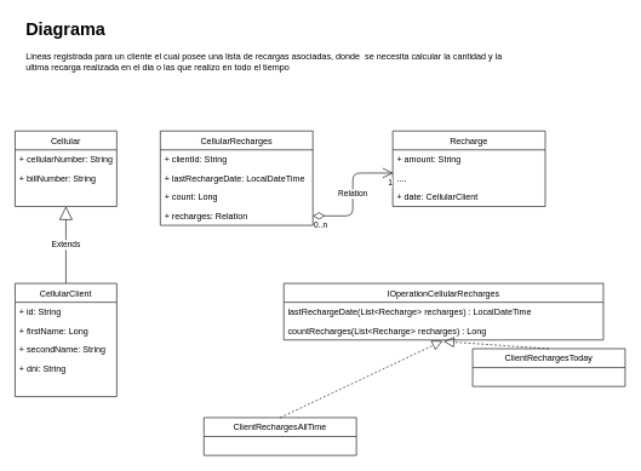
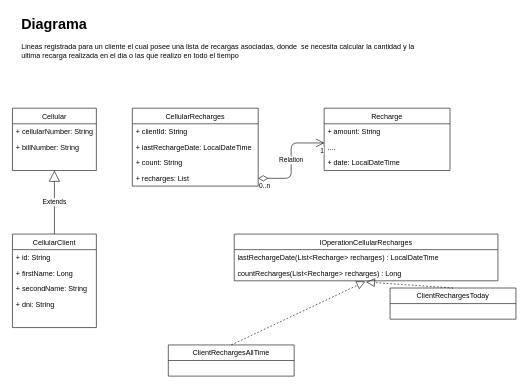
  <mxCell id="0" />
  <mxCell id="1" parent="0" />
  <mxCell id="2" value="CellularClient" style="swimlane;fontStyle=0;childLayout=stackLayout;horizontal=1;startSize=26;fillColor=none;horizontalStack=0;resizeParent=1;resizeParentMax=0;resizeLast=0;collapsible=1;marginBottom=0;" parent="1" vertex="1"><mxGeometry x="20" y="390" width="140" height="156" as="geometry" /></mxCell>
  <mxCell id="3" value="+ id: String" style="text;strokeColor=none;fillColor=none;align=left;verticalAlign=top;spacingLeft=4;spacingRight=4;overflow=hidden;rotatable=0;points=[[0,0.5],[1,0.5]];portConstraint=eastwest;" parent="2" vertex="1"><mxGeometry y="26" width="140" height="26" as="geometry" /></mxCell>
  <mxCell id="4" value="+ firstName: Long" style="text;strokeColor=none;fillColor=none;align=left;verticalAlign=top;spacingLeft=4;spacingRight=4;overflow=hidden;rotatable=0;points=[[0,0.5],[1,0.5]];portConstraint=eastwest;" parent="2" vertex="1"><mxGeometry y="52" width="140" height="26" as="geometry" /></mxCell>
  <mxCell id="5" value="+ secondName: String" style="text;strokeColor=none;fillColor=none;align=left;verticalAlign=top;spacingLeft=4;spacingRight=4;overflow=hidden;rotatable=0;points=[[0,0.5],[1,0.5]];portConstraint=eastwest;" parent="2" vertex="1"><mxGeometry y="78" width="140" height="26" as="geometry" /></mxCell>
  <mxCell id="6" value="+ dni: String" style="text;strokeColor=none;fillColor=none;align=left;verticalAlign=top;spacingLeft=4;spacingRight=4;overflow=hidden;rotatable=0;points=[[0,0.5],[1,0.5]];portConstraint=eastwest;" parent="2" vertex="1"><mxGeometry y="104" width="140" height="26" as="geometry" /></mxCell>
  <mxCell id="7" style="text;strokeColor=none;fillColor=none;align=left;verticalAlign=top;spacingLeft=4;spacingRight=4;overflow=hidden;rotatable=0;points=[[0,0.5],[1,0.5]];portConstraint=eastwest;" parent="2" vertex="1"><mxGeometry y="130" width="140" height="26" as="geometry" /></mxCell>
  <mxCell id="8" value="Cellular" style="swimlane;fontStyle=0;childLayout=stackLayout;horizontal=1;startSize=26;fillColor=none;horizontalStack=0;resizeParent=1;resizeParentMax=0;resizeLast=0;collapsible=1;marginBottom=0;" parent="1" vertex="1"><mxGeometry x="20" y="180" width="140" height="104" as="geometry" /></mxCell>
  <mxCell id="9" value="+ cellularNumber: String" style="text;strokeColor=none;fillColor=none;align=left;verticalAlign=top;spacingLeft=4;spacingRight=4;overflow=hidden;rotatable=0;points=[[0,0.5],[1,0.5]];portConstraint=eastwest;" parent="8" vertex="1"><mxGeometry y="26" width="140" height="26" as="geometry" /></mxCell>
  <mxCell id="10" value="+ billNumber: String" style="text;strokeColor=none;fillColor=none;align=left;verticalAlign=top;spacingLeft=4;spacingRight=4;overflow=hidden;rotatable=0;points=[[0,0.5],[1,0.5]];portConstraint=eastwest;" parent="8" vertex="1"><mxGeometry y="52" width="140" height="26" as="geometry" /></mxCell>
  <mxCell id="11" style="text;strokeColor=none;fillColor=none;align=left;verticalAlign=top;spacingLeft=4;spacingRight=4;overflow=hidden;rotatable=0;points=[[0,0.5],[1,0.5]];portConstraint=eastwest;" parent="8" vertex="1"><mxGeometry y="78" width="140" height="26" as="geometry" /></mxCell>
  <mxCell id="12" value="Extends" style="endArrow=block;endSize=16;endFill=0;html=1;exitX=0.5;exitY=0;exitDx=0;exitDy=0;" parent="1" source="2" target="11" edge="1"><mxGeometry width="160" relative="1" as="geometry"><mxPoint x="30" y="400" as="sourcePoint" /><mxPoint x="190" y="400" as="targetPoint" /></mxGeometry></mxCell>
  <mxCell id="13" value="CellularRecharges" style="swimlane;fontStyle=0;childLayout=stackLayout;horizontal=1;startSize=26;fillColor=none;horizontalStack=0;resizeParent=1;resizeParentMax=0;resizeLast=0;collapsible=1;marginBottom=0;" parent="1" vertex="1"><mxGeometry x="220" y="180" width="210" height="130" as="geometry" /></mxCell>
  <mxCell id="14" value="+ clientId: String" style="text;strokeColor=none;fillColor=none;align=left;verticalAlign=top;spacingLeft=4;spacingRight=4;overflow=hidden;rotatable=0;points=[[0,0.5],[1,0.5]];portConstraint=eastwest;" parent="13" vertex="1"><mxGeometry y="26" width="210" height="26" as="geometry" /></mxCell>
  <mxCell id="15" value="+ lastRechargeDate: LocalDateTime" style="text;strokeColor=none;fillColor=none;align=left;verticalAlign=top;spacingLeft=4;spacingRight=4;overflow=hidden;rotatable=0;points=[[0,0.5],[1,0.5]];portConstraint=eastwest;" parent="13" vertex="1"><mxGeometry y="52" width="210" height="26" as="geometry" /></mxCell>
- <mxCell id="16" value="+ count: Long" style="text;strokeColor=none;fillColor=none;align=left;verticalAlign=top;spacingLeft=4;spacingRight=4;overflow=hidden;rotatable=0;points=[[0,0.5],[1,0.5]];portConstraint=eastwest;" parent="13" vertex="1"><mxGeometry y="78" width="210" height="26" as="geometry" /></mxCell>
- <mxCell id="17" value="+ recharges: Relation" style="text;strokeColor=none;fillColor=none;align=left;verticalAlign=top;spacingLeft=4;spacingRight=4;overflow=hidden;rotatable=0;points=[[0,0.5],[1,0.5]];portConstraint=eastwest;" parent="13" vertex="1"><mxGeometry y="104" width="210" height="26" as="geometry" /></mxCell>
+ <mxCell id="16" value="+ count: String" style="text;strokeColor=none;fillColor=none;align=left;verticalAlign=top;spacingLeft=4;spacingRight=4;overflow=hidden;rotatable=0;points=[[0,0.5],[1,0.5]];portConstraint=eastwest;" parent="13" vertex="1"><mxGeometry y="78" width="210" height="26" as="geometry" /></mxCell>
+ <mxCell id="17" value="+ recharges: List" style="text;strokeColor=none;fillColor=none;align=left;verticalAlign=top;spacingLeft=4;spacingRight=4;overflow=hidden;rotatable=0;points=[[0,0.5],[1,0.5]];portConstraint=eastwest;" parent="13" vertex="1"><mxGeometry y="104" width="210" height="26" as="geometry" /></mxCell>
  <mxCell id="18" value="Recharge" style="swimlane;fontStyle=0;childLayout=stackLayout;horizontal=1;startSize=26;fillColor=none;horizontalStack=0;resizeParent=1;resizeParentMax=0;resizeLast=0;collapsible=1;marginBottom=0;" parent="1" vertex="1"><mxGeometry x="540" y="180" width="210" height="104" as="geometry" /></mxCell>
  <mxCell id="19" value="+ amount: String" style="text;strokeColor=none;fillColor=none;align=left;verticalAlign=top;spacingLeft=4;spacingRight=4;overflow=hidden;rotatable=0;points=[[0,0.5],[1,0.5]];portConstraint=eastwest;" parent="18" vertex="1"><mxGeometry y="26" width="210" height="26" as="geometry" /></mxCell>
  <mxCell id="20" value="...." style="text;strokeColor=none;fillColor=none;align=left;verticalAlign=top;spacingLeft=4;spacingRight=4;overflow=hidden;rotatable=0;points=[[0,0.5],[1,0.5]];portConstraint=eastwest;" parent="18" vertex="1"><mxGeometry y="52" width="210" height="26" as="geometry" /></mxCell>
- <mxCell id="21" value="+ date: CellularClient" style="text;strokeColor=none;fillColor=none;align=left;verticalAlign=top;spacingLeft=4;spacingRight=4;overflow=hidden;rotatable=0;points=[[0,0.5],[1,0.5]];portConstraint=eastwest;" parent="18" vertex="1"><mxGeometry y="78" width="210" height="26" as="geometry" /></mxCell>
+ <mxCell id="21" value="+ date: LocalDateTime" style="text;strokeColor=none;fillColor=none;align=left;verticalAlign=top;spacingLeft=4;spacingRight=4;overflow=hidden;rotatable=0;points=[[0,0.5],[1,0.5]];portConstraint=eastwest;" parent="18" vertex="1"><mxGeometry y="78" width="210" height="26" as="geometry" /></mxCell>
  <mxCell id="22" value="Relation" style="endArrow=open;html=1;endSize=12;startArrow=diamondThin;startSize=14;startFill=0;edgeStyle=orthogonalEdgeStyle;exitX=1;exitY=0.5;exitDx=0;exitDy=0;entryX=0.002;entryY=0.231;entryDx=0;entryDy=0;entryPerimeter=0;" parent="1" source="17" target="20" edge="1"><mxGeometry relative="1" as="geometry"><mxPoint x="300" y="230" as="sourcePoint" /><mxPoint x="460" y="230" as="targetPoint" /></mxGeometry></mxCell>
  <mxCell id="23" value="0..n" style="edgeLabel;resizable=0;html=1;align=left;verticalAlign=top;" parent="22" connectable="0" vertex="1"><mxGeometry x="-1" relative="1" as="geometry" /></mxCell>
  <mxCell id="24" value="1" style="edgeLabel;resizable=0;html=1;align=right;verticalAlign=top;" parent="22" connectable="0" vertex="1"><mxGeometry x="1" relative="1" as="geometry" /></mxCell>
  <mxCell id="25" value="&lt;h1&gt;Diagrama&lt;/h1&gt;&lt;p&gt;Lineas registrada para un cliente el cual posee una lista de recargas asociadas, donde&amp;nbsp; se necesita calcular la cantidad y la ultima recarga realizada en el dia o las que realizo en todo el tiempo&lt;/p&gt;" style="text;html=1;strokeColor=none;fillColor=none;spacing=5;spacingTop=-20;whiteSpace=wrap;overflow=hidden;rounded=0;" parent="1" vertex="1"><mxGeometry x="30" y="20" width="680" height="120" as="geometry" /></mxCell>
  <mxCell id="26" value="IOperationCellularRecharges" style="swimlane;fontStyle=0;childLayout=stackLayout;horizontal=1;startSize=26;fillColor=none;horizontalStack=0;resizeParent=1;resizeParentMax=0;resizeLast=0;collapsible=1;marginBottom=0;" parent="1" vertex="1"><mxGeometry x="390" y="390" width="440" height="78" as="geometry" /></mxCell>
  <mxCell id="27" value="lastRechargeDate(List&lt;Recharge&gt; recharges) : LocalDateTime" style="text;strokeColor=none;fillColor=none;align=left;verticalAlign=top;spacingLeft=4;spacingRight=4;overflow=hidden;rotatable=0;points=[[0,0.5],[1,0.5]];portConstraint=eastwest;" parent="26" vertex="1"><mxGeometry y="26" width="440" height="26" as="geometry" /></mxCell>
  <mxCell id="28" value="countRecharges(List&lt;Recharge&gt; recharges) : Long&#10;" style="text;strokeColor=none;fillColor=none;align=left;verticalAlign=top;spacingLeft=4;spacingRight=4;overflow=hidden;rotatable=0;points=[[0,0.5],[1,0.5]];portConstraint=eastwest;" parent="26" vertex="1"><mxGeometry y="52" width="440" height="26" as="geometry" /></mxCell>
  <mxCell id="29" value="" style="endArrow=block;dashed=1;endFill=0;endSize=12;html=1;entryX=0.497;entryY=1.046;entryDx=0;entryDy=0;entryPerimeter=0;exitX=0.5;exitY=0;exitDx=0;exitDy=0;" parent="1" source="30" target="28" edge="1"><mxGeometry width="160" relative="1" as="geometry"><mxPoint x="480" y="550" as="sourcePoint" /><mxPoint x="630" y="530" as="targetPoint" /></mxGeometry></mxCell>
  <mxCell id="30" value="ClientRechargesAllTime" style="swimlane;fontStyle=0;childLayout=stackLayout;horizontal=1;startSize=26;fillColor=none;horizontalStack=0;resizeParent=1;resizeParentMax=0;resizeLast=0;collapsible=1;marginBottom=0;" parent="1" vertex="1"><mxGeometry x="280" y="575" width="210" height="52" as="geometry" /></mxCell>
  <mxCell id="31" value="ClientRechargesToday" style="swimlane;fontStyle=0;childLayout=stackLayout;horizontal=1;startSize=26;fillColor=none;horizontalStack=0;resizeParent=1;resizeParentMax=0;resizeLast=0;collapsible=1;marginBottom=0;" parent="1" vertex="1"><mxGeometry x="650" y="480" width="210" height="52" as="geometry" /></mxCell>
  <mxCell id="32" value="" style="endArrow=block;dashed=1;endFill=0;endSize=12;html=1;entryX=0.5;entryY=1.077;entryDx=0;entryDy=0;entryPerimeter=0;exitX=0.5;exitY=0;exitDx=0;exitDy=0;" parent="1" source="31" target="28" edge="1"><mxGeometry width="160" relative="1" as="geometry"><mxPoint x="505" y="570" as="sourcePoint" /><mxPoint x="618.68" y="479.196" as="targetPoint" /></mxGeometry></mxCell>
